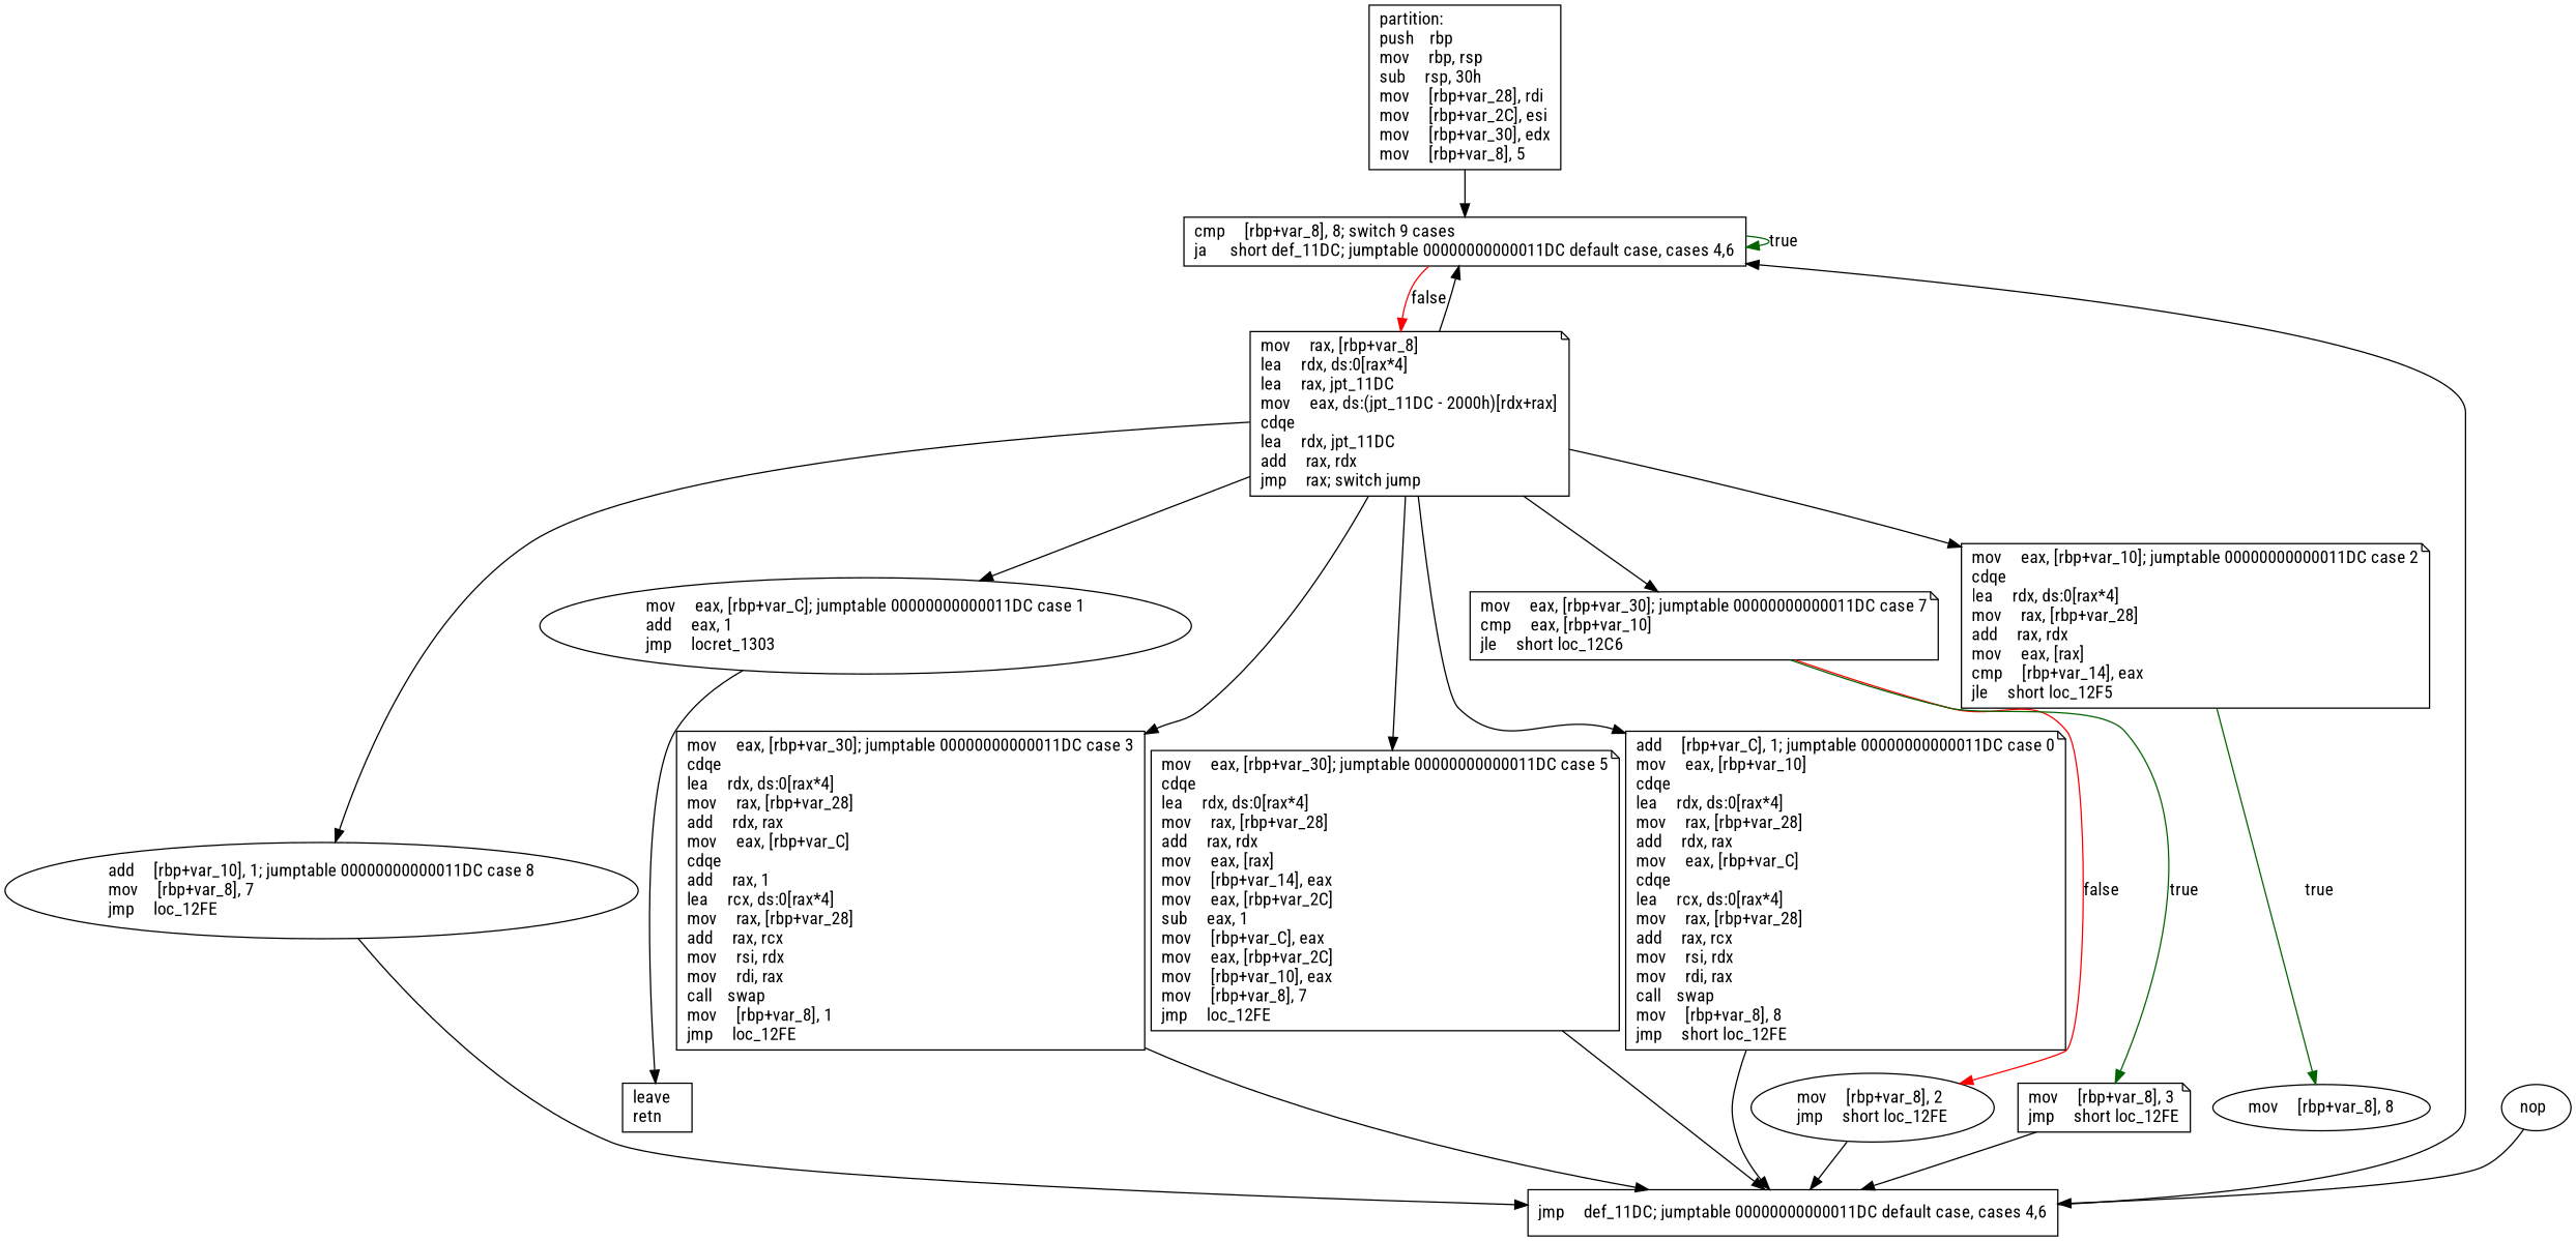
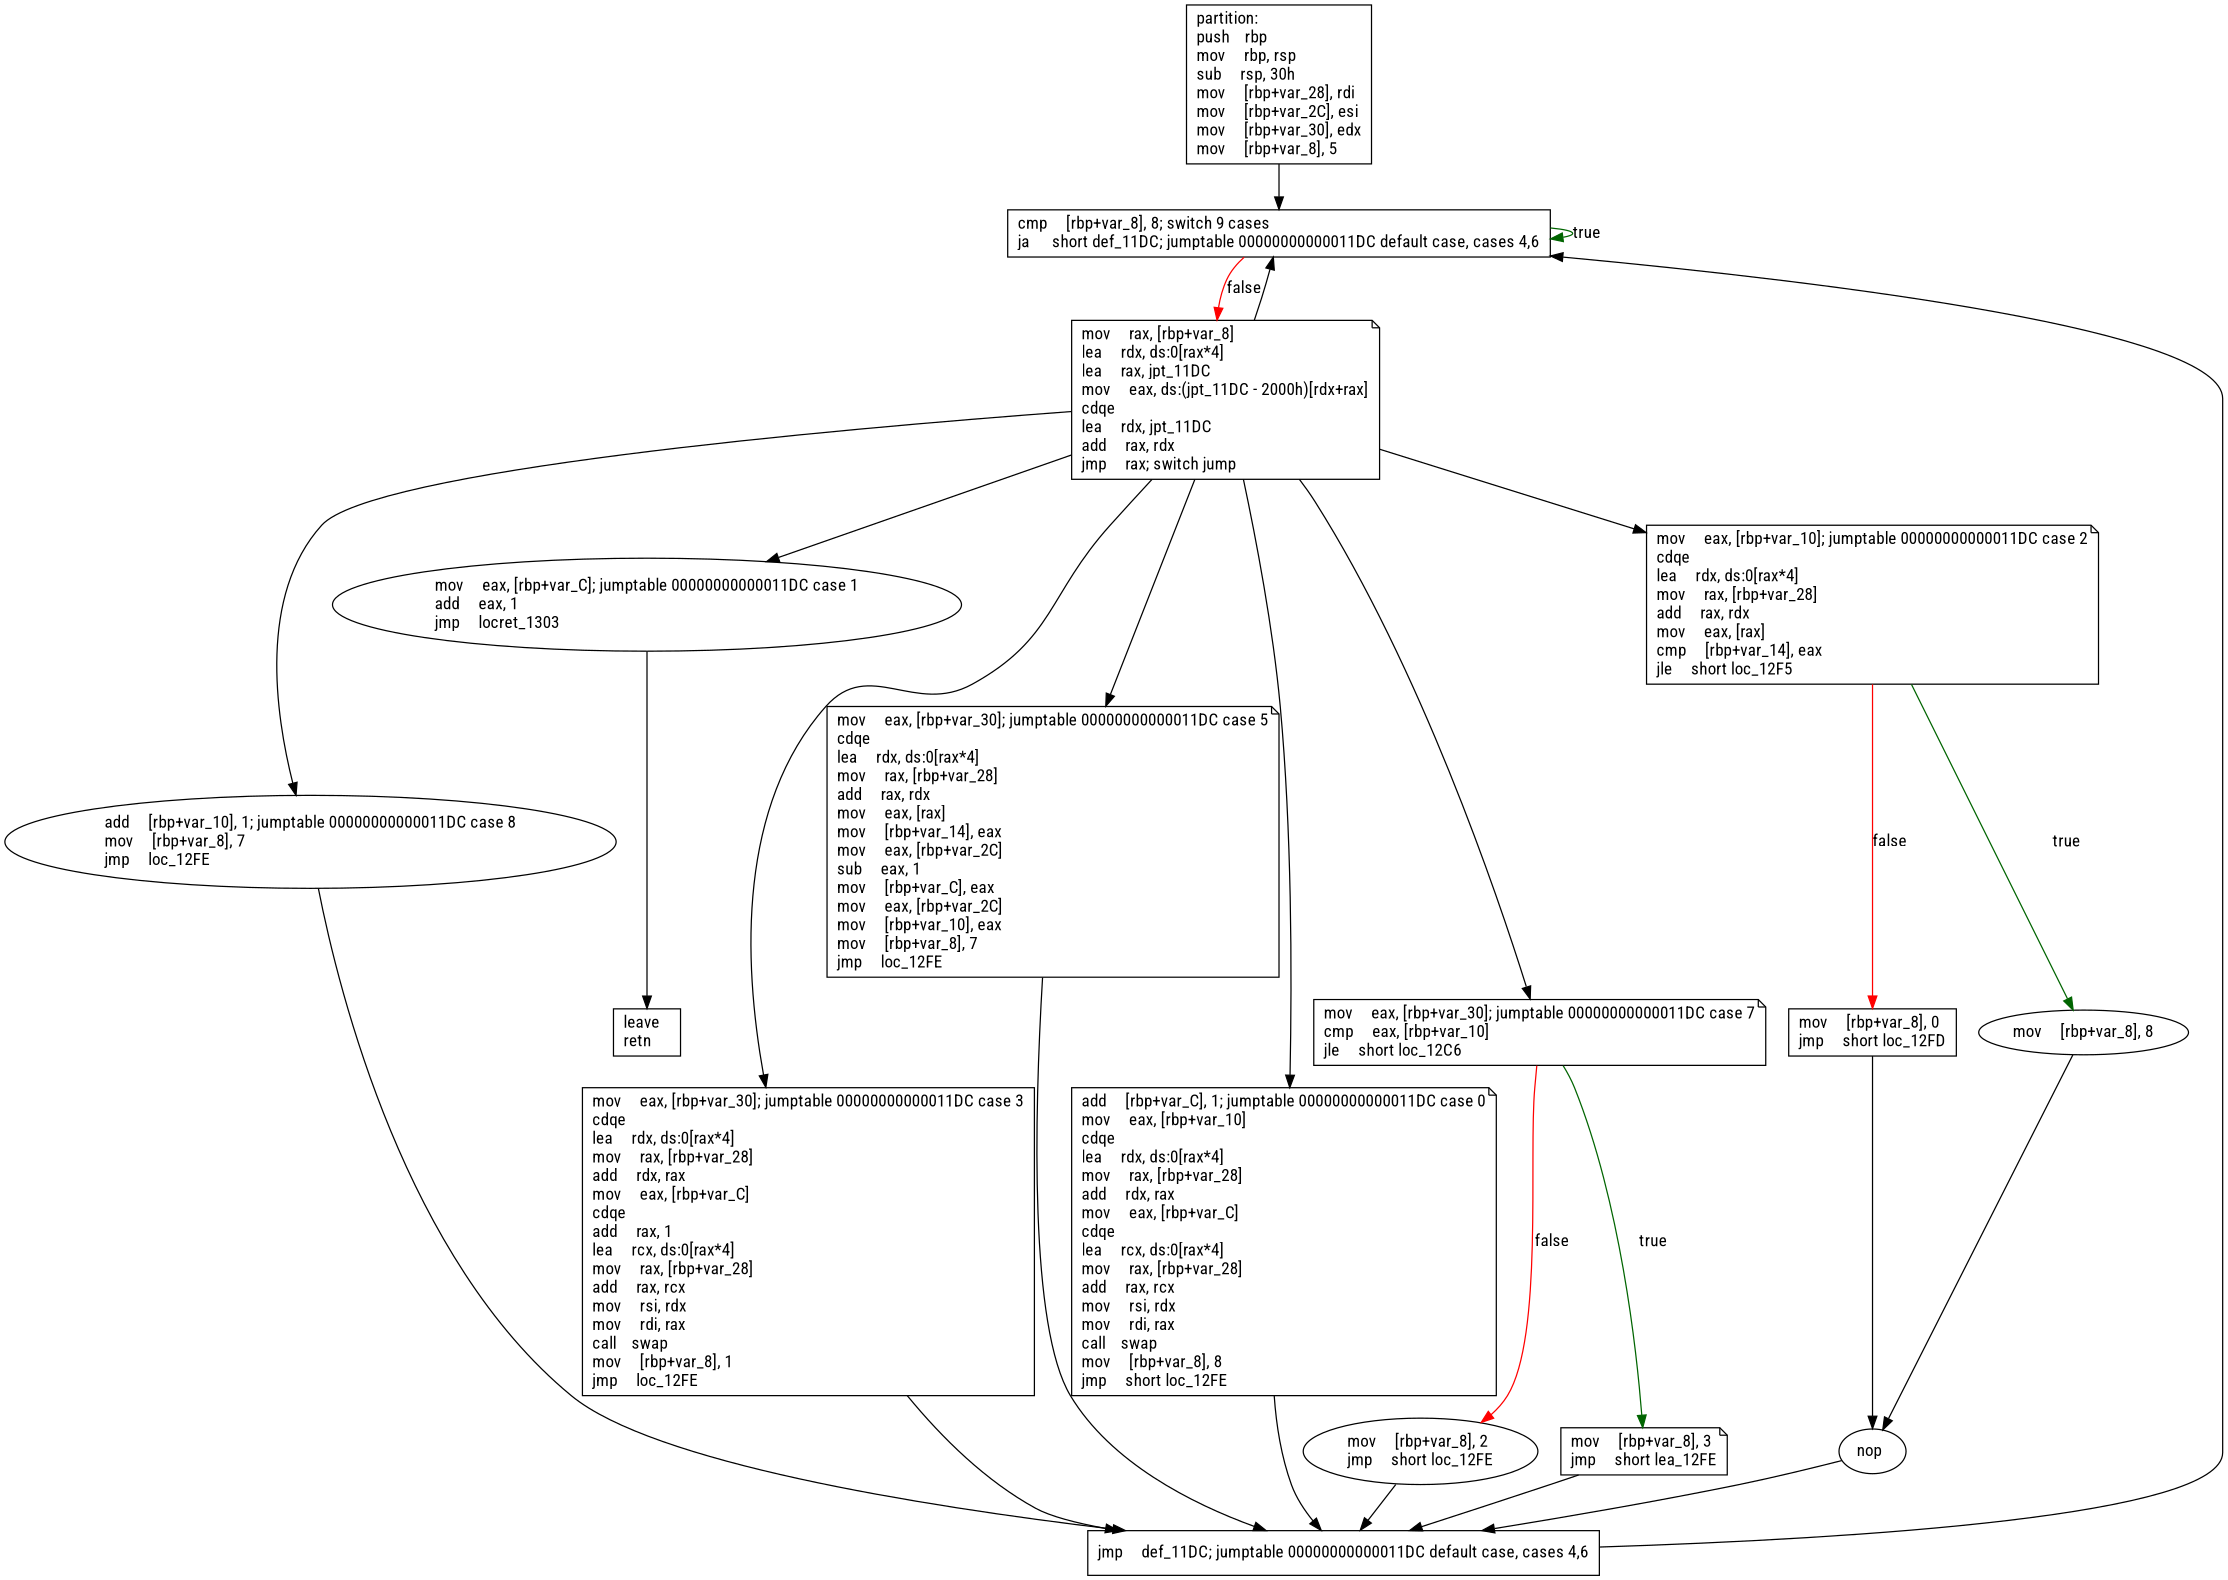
  digraph {
    fontname="Roboto Condensed"
    node [fontname="Roboto Condensed" shape=box]
    edge [fontname="Roboto Condensed"]
    n1 [label="partition:\lpush    rbp\lmov     rbp, rsp\lsub     rsp, 30h\lmov     [rbp+var_28], rdi\lmov     [rbp+var_2C], esi\lmov     [rbp+var_30], edx\lmov     [rbp+var_8], 5\l"]
    n2 [label="cmp     [rbp+var_8], 8; switch 9 cases\lja      short def_11DC; jumptable 00000000000011DC default case, cases 4,6\l"]
    n3 [label="mov     rax, [rbp+var_8]\llea     rdx, ds:0[rax*4]\llea     rax, jpt_11DC\lmov     eax, ds:(jpt_11DC - 2000h)[rdx+rax]\lcdqe\llea     rdx, jpt_11DC\ladd     rax, rdx\ljmp     rax; switch jump\l" shape=note]
    n4 [label="add     [rbp+var_10], 1; jumptable 00000000000011DC case 8\lmov     [rbp+var_8], 7\ljmp     loc_12FE\l" shape=ellipse]
    n5 [label="mov     eax, [rbp+var_C]; jumptable 00000000000011DC case 1\ladd     eax, 1\ljmp     locret_1303\l" shape=ellipse]
    n6 [label="mov     eax, [rbp+var_30]; jumptable 00000000000011DC case 3\lcdqe\llea     rdx, ds:0[rax*4]\lmov     rax, [rbp+var_28]\ladd     rdx, rax\lmov     eax, [rbp+var_C]\lcdqe\ladd     rax, 1\llea     rcx, ds:0[rax*4]\lmov     rax, [rbp+var_28]\ladd     rax, rcx\lmov     rsi, rdx\lmov     rdi, rax\lcall    swap\lmov     [rbp+var_8], 1\ljmp     loc_12FE\l"]
    n7 [label="mov     eax, [rbp+var_30]; jumptable 00000000000011DC case 5\lcdqe\llea     rdx, ds:0[rax*4]\lmov     rax, [rbp+var_28]\ladd     rax, rdx\lmov     eax, [rax]\lmov     [rbp+var_14], eax\lmov     eax, [rbp+var_2C]\lsub     eax, 1\lmov     [rbp+var_C], eax\lmov     eax, [rbp+var_2C]\lmov     [rbp+var_10], eax\lmov     [rbp+var_8], 7\ljmp     loc_12FE\l" shape=note]
    n8 [label="add     [rbp+var_C], 1; jumptable 00000000000011DC case 0\lmov     eax, [rbp+var_10]\lcdqe\llea     rdx, ds:0[rax*4]\lmov     rax, [rbp+var_28]\ladd     rdx, rax\lmov     eax, [rbp+var_C]\lcdqe\llea     rcx, ds:0[rax*4]\lmov     rax, [rbp+var_28]\ladd     rax, rcx\lmov     rsi, rdx\lmov     rdi, rax\lcall    swap\lmov     [rbp+var_8], 8\ljmp     short loc_12FE\l" shape=note]
    n9 [label="mov     eax, [rbp+var_30]; jumptable 00000000000011DC case 7\lcmp     eax, [rbp+var_10]\ljle     short loc_12C6\l" shape=note]
    n10 [label="mov     eax, [rbp+var_10]; jumptable 00000000000011DC case 2\lcdqe\llea     rdx, ds:0[rax*4]\lmov     rax, [rbp+var_28]\ladd     rax, rdx\lmov     eax, [rax]\lcmp     [rbp+var_14], eax\ljle     short loc_12F5\l" shape=note]
    n11 [label="jmp     def_11DC; jumptable 00000000000011DC default case, cases 4,6\l"]
    n12 [label="leave\lretn\l"]
    n13 [label="mov     [rbp+var_8], 2\ljmp     short loc_12FE\l" shape=ellipse]
-   n14 [label="mov     [rbp+var_8], 3\ljmp     short loc_12FE\l" shape=note]
+   n14 [label="mov     [rbp+var_8], 3\ljmp     short lea_12FE\l" shape=note]
+   n15 [label="mov     [rbp+var_8], 0\ljmp     short loc_12FD\l"]
    n16 [label="mov     [rbp+var_8], 8\l" shape=ellipse]
    n17 [label="nop\l" shape=ellipse]
    n1 -> n2
    n2 -> n2 [color=darkgreen label=true]
    n2 -> n3 [color=red label=false]
    n3 -> n2
    n3 -> n4
    n3 -> n5
    n3 -> n6
    n3 -> n7
    n3 -> n8
    n3 -> n9
    n3 -> n10
    n4 -> n11
    n5 -> n12
    n6 -> n11
    n7 -> n11
    n8 -> n11
    n9 -> n13 [color=red label=false]
    n9 -> n14 [color=darkgreen label=true]
+   n10 -> n15 [color=red label=false]
    n10 -> n16 [color=darkgreen label=true]
    n11 -> n2
    n13 -> n11
    n14 -> n11
+   n15 -> n17
+   n16 -> n17
    n17 -> n11
  }
